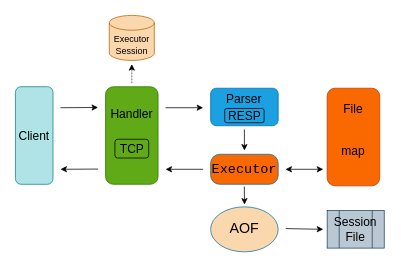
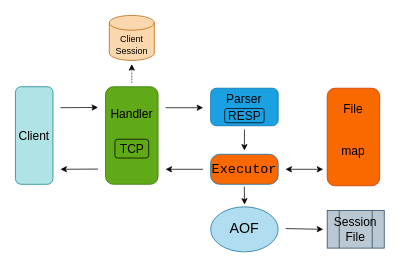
  <mxCell id="0" />
  <mxCell id="1" parent="0" />
  <mxCell id="2" value="&lt;font style=&quot;font-size: 16px;&quot;&gt;Client&lt;/font&gt;" style="rounded=1;whiteSpace=wrap;html=1;fillColor=#b0e3e6;strokeColor=#0e8088;" vertex="1" parent="1"><mxGeometry x="20" y="115" width="50" height="130" as="geometry" /></mxCell>
  <mxCell id="3" value="&lt;span style=&quot;font-size: 16px;&quot;&gt;&lt;font color=&quot;#000000&quot;&gt;Handler&lt;br&gt;&lt;br&gt;&lt;br&gt;&lt;/font&gt;&lt;br&gt;&lt;/span&gt;" style="rounded=1;whiteSpace=wrap;html=1;fillColor=#60a917;strokeColor=#2D7600;fontColor=#ffffff;" vertex="1" parent="1"><mxGeometry x="140" y="115" width="70" height="130" as="geometry" /></mxCell>
  <mxCell id="4" value="&lt;font color=&quot;#000000&quot;&gt;TCP&lt;/font&gt;" style="rounded=1;whiteSpace=wrap;html=1;fontSize=16;fillColor=#60a917;strokeColor=#000000;fontColor=#ffffff;" vertex="1" parent="1"><mxGeometry x="152.5" y="185" width="45" height="25" as="geometry" /></mxCell>
  <mxCell id="5" value="" style="endArrow=classic;html=1;fontSize=16;fontColor=#000000;" edge="1" parent="1"><mxGeometry width="50" height="50" relative="1" as="geometry"><mxPoint x="80" y="143" as="sourcePoint" /><mxPoint x="130" y="142.66" as="targetPoint" /></mxGeometry></mxCell>
  <mxCell id="6" value="" style="rounded=1;whiteSpace=wrap;html=1;strokeColor=#006EAF;fontSize=16;fontColor=#ffffff;fillColor=#1ba1e2;" vertex="1" parent="1"><mxGeometry x="280" y="117" width="90" height="50" as="geometry" /></mxCell>
  <mxCell id="7" value="&lt;font color=&quot;#000000&quot;&gt;RESP&lt;/font&gt;" style="rounded=1;whiteSpace=wrap;html=1;fontSize=16;fillColor=#1ba1e2;strokeColor=#000000;fontColor=#ffffff;" vertex="1" parent="1"><mxGeometry x="298.75" y="144" width="52.5" height="19" as="geometry" /></mxCell>
  <mxCell id="8" value="" style="endArrow=classic;html=1;fontSize=16;fontColor=#000000;" edge="1" parent="1"><mxGeometry width="50" height="50" relative="1" as="geometry"><mxPoint x="220" y="143" as="sourcePoint" /><mxPoint x="270" y="143" as="targetPoint" /></mxGeometry></mxCell>
  <mxCell id="9" value="&lt;span style=&quot;font-family: Consolas, &amp;quot;Courier New&amp;quot;, monospace; font-size: 18px;&quot;&gt;&lt;font style=&quot;&quot; color=&quot;#000000&quot;&gt;Executor&lt;/font&gt;&lt;/span&gt;" style="rounded=1;whiteSpace=wrap;html=1;strokeColor=#006EAF;fontSize=16;fontColor=#ffffff;fillColor=#fa6800;arcSize=30;" vertex="1" parent="1"><mxGeometry x="280" y="205" width="90" height="40" as="geometry" /></mxCell>
  <mxCell id="10" value="&lt;span style=&quot;color: rgb(0, 0, 0); font-family: Helvetica; font-size: 16px; font-style: normal; font-variant-ligatures: normal; font-variant-caps: normal; font-weight: 400; letter-spacing: normal; orphans: 2; text-align: center; text-indent: 0px; text-transform: none; widows: 2; word-spacing: 0px; -webkit-text-stroke-width: 0px; text-decoration-thickness: initial; text-decoration-style: initial; text-decoration-color: initial; float: none; display: inline !important;&quot;&gt;Parser&lt;/span&gt;" style="text;whiteSpace=wrap;html=1;fontSize=16;fontColor=#ffffff;fillColor=none;strokeColor=none;" vertex="1" parent="1"><mxGeometry x="298.75" y="115" width="80" height="40" as="geometry" /></mxCell>
  <mxCell id="11" value="" style="endArrow=classic;html=1;fontSize=16;fontColor=#000000;fillColor=#1ba1e2;strokeColor=#000000;" edge="1" parent="1"><mxGeometry width="50" height="50" relative="1" as="geometry"><mxPoint x="325" y="172" as="sourcePoint" /><mxPoint x="325" y="200" as="targetPoint" /></mxGeometry></mxCell>
- <mxCell id="12" value="&lt;p style=&quot;line-height: 90%;&quot;&gt;&lt;font style=&quot;font-size: 12px;&quot;&gt;Executor&lt;br&gt;Session&lt;/font&gt;&lt;/p&gt;" style="shape=cylinder3;whiteSpace=wrap;html=1;boundedLbl=1;backgroundOutline=1;size=9.854;labelBackgroundColor=none;strokeColor=#b46504;fontSize=16;fillColor=#fad7ac;" vertex="1" parent="1"><mxGeometry x="145" y="20" width="60" height="60" as="geometry" /></mxCell>
+ <mxCell id="12" value="&lt;p style=&quot;line-height: 90%;&quot;&gt;&lt;font style=&quot;font-size: 12px;&quot;&gt;Client&lt;br&gt;Session&lt;/font&gt;&lt;/p&gt;" style="shape=cylinder3;whiteSpace=wrap;html=1;boundedLbl=1;backgroundOutline=1;size=9.854;labelBackgroundColor=none;strokeColor=#b46504;fontSize=16;fillColor=#fad7ac;" vertex="1" parent="1"><mxGeometry x="145" y="20" width="60" height="60" as="geometry" /></mxCell>
  <mxCell id="13" value="&lt;span style=&quot;font-size: 16px;&quot;&gt;&lt;font color=&quot;#000000&quot;&gt;File&lt;br&gt;&lt;br&gt;&lt;br&gt;map&lt;br&gt;&lt;/font&gt;&lt;br&gt;&lt;/span&gt;" style="rounded=1;whiteSpace=wrap;html=1;fillColor=#fa6800;strokeColor=#C73500;fontColor=#000000;" vertex="1" parent="1"><mxGeometry x="435.25" y="117" width="70" height="130" as="geometry" /></mxCell>
  <mxCell id="14" value="" style="endArrow=classic;html=1;fontSize=16;fontColor=#000000;dashed=1;dashPattern=1 1;" edge="1" parent="1"><mxGeometry width="50" height="50" relative="1" as="geometry"><mxPoint x="175" y="110" as="sourcePoint" /><mxPoint x="175" y="85" as="targetPoint" /></mxGeometry></mxCell>
  <mxCell id="15" value="" style="endArrow=classic;html=1;fontSize=16;fontColor=#000000;startArrow=classic;startFill=1;" edge="1" parent="1"><mxGeometry width="50" height="50" relative="1" as="geometry"><mxPoint x="379.75" y="225" as="sourcePoint" /><mxPoint x="430" y="225" as="targetPoint" /></mxGeometry></mxCell>
  <mxCell id="16" value="&lt;font style=&quot;font-size: 16px;&quot;&gt;Session File&lt;/font&gt;" style="shape=process;whiteSpace=wrap;html=1;backgroundOutline=1;labelBackgroundColor=none;strokeColor=#23445d;fontSize=12;fillColor=#bac8d3;size=0.211;" vertex="1" parent="1"><mxGeometry x="435.25" y="280" width="76" height="50" as="geometry" /></mxCell>
- <mxCell id="17" value="AOF" style="ellipse;whiteSpace=wrap;html=1;labelBackgroundColor=none;strokeColor=#10739e;fontSize=19;fillColor=#fad7ac;" vertex="1" parent="1"><mxGeometry x="280" y="275" width="90" height="60" as="geometry" /></mxCell>
+ <mxCell id="17" value="AOF" style="ellipse;whiteSpace=wrap;html=1;labelBackgroundColor=none;strokeColor=#10739e;fontSize=19;fillColor=#b1ddf0;" vertex="1" parent="1"><mxGeometry x="280" y="275" width="90" height="60" as="geometry" /></mxCell>
  <mxCell id="18" value="" style="endArrow=classic;html=1;fontSize=16;fontColor=#000000;" edge="1" parent="1"><mxGeometry width="50" height="50" relative="1" as="geometry"><mxPoint x="380" y="304" as="sourcePoint" /><mxPoint x="430" y="305" as="targetPoint" /></mxGeometry></mxCell>
  <mxCell id="19" value="" style="endArrow=classic;html=1;fontSize=16;fontColor=#000000;" edge="1" parent="1"><mxGeometry width="50" height="50" relative="1" as="geometry"><mxPoint x="130" y="224.71" as="sourcePoint" /><mxPoint x="80" y="225" as="targetPoint" /></mxGeometry></mxCell>
  <mxCell id="20" value="" style="endArrow=classic;html=1;fontSize=16;fontColor=#000000;startArrow=none;startFill=0;endFill=1;" edge="1" parent="1"><mxGeometry width="50" height="50" relative="1" as="geometry"><mxPoint x="270" y="225" as="sourcePoint" /><mxPoint x="220" y="225" as="targetPoint" /></mxGeometry></mxCell>
  <mxCell id="21" value="" style="endArrow=classic;html=1;fontSize=16;fontColor=#000000;fillColor=#1ba1e2;strokeColor=#000000;" edge="1" parent="1"><mxGeometry width="50" height="50" relative="1" as="geometry"><mxPoint x="324.88" y="248" as="sourcePoint" /><mxPoint x="325.13" y="272" as="targetPoint" /></mxGeometry></mxCell>
